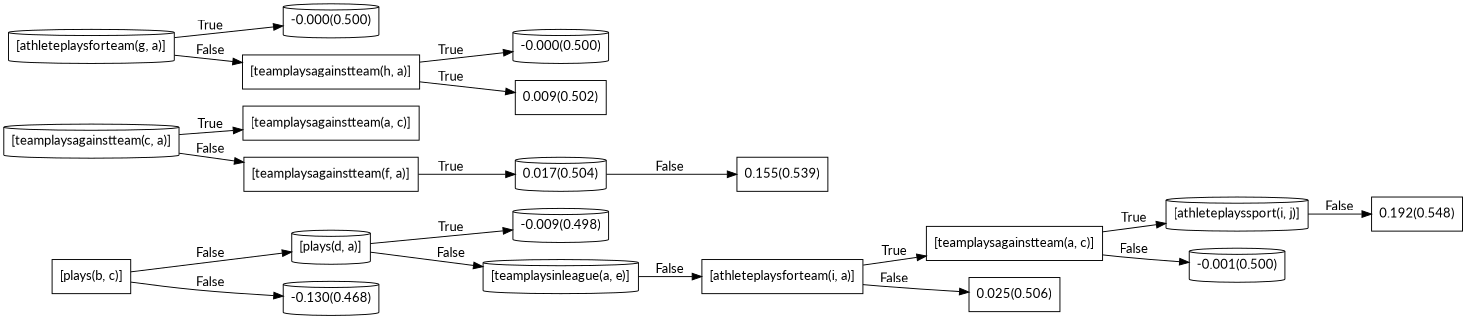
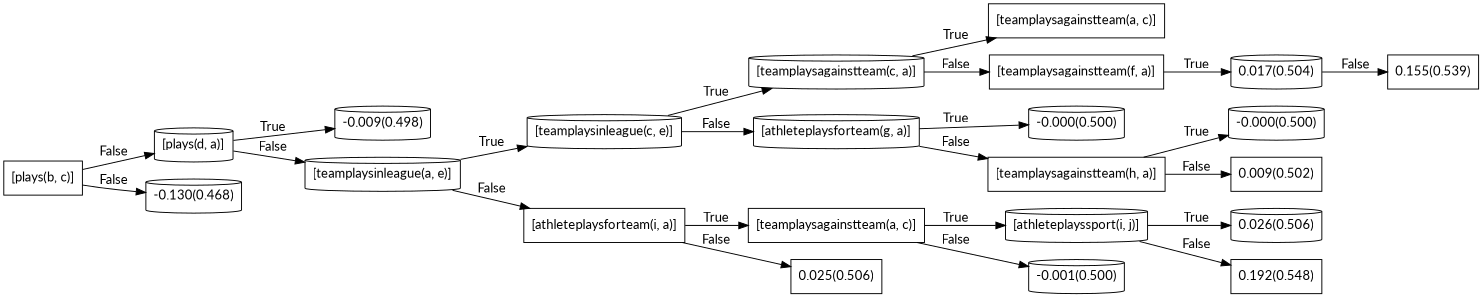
  digraph {
    fontname=Lato
    rankdir=LR
    node [fontname=Lato shape=cylinder]
    edge [fontname=Lato]
    n1 [label="[plays(b, c)]" shape=box]
    n2 [label="[plays(d, a)]"]
    n3 [label="-0.130(0.468)"]
    n4 [label="-0.009(0.498)"]
    n5 [label="[teamplaysinleague(a, e)]"]
+   n6 [label="[teamplaysinleague(c, e)]"]
    n7 [label="[athleteplaysforteam(i, a)]" shape=box]
    n8 [label="[teamplaysagainstteam(c, a)]"]
    n9 [label="[athleteplaysforteam(g, a)]"]
    n10 [label="[teamplaysagainstteam(a, c)]" shape=box]
    n11 [label="0.025(0.506)" shape=box]
    n12 [label="[teamplaysagainstteam(a, c)]" shape=box]
    n13 [label="[teamplaysagainstteam(f, a)]" shape=box]
    n14 [label="-0.000(0.500)"]
    n15 [label="[teamplaysagainstteam(h, a)]" shape=box]
    n16 [label="[athleteplayssport(i, j)]"]
    n17 [label="-0.001(0.500)"]
    n18 [label="0.017(0.504)"]
    n19 [label="-0.000(0.500)"]
    n20 [label="0.009(0.502)" shape=box]
    n21 [label="0.155(0.539)" shape=box]
+   n22 [label="0.026(0.506)"]
    n23 [label="0.192(0.548)" shape=box]
    n1 -> n2 [label=False]
    n1 -> n3 [label=False]
    n2 -> n4 [label=True]
    n2 -> n5 [label=False]
+   n5 -> n6 [label=True]
    n5 -> n7 [label=False]
+   n6 -> n8 [label=True]
+   n6 -> n9 [label=False]
    n7 -> n10 [label=True]
    n7 -> n11 [label=False]
    n8 -> n12 [label=True]
    n8 -> n13 [label=False]
    n9 -> n14 [label=True]
    n9 -> n15 [label=False]
    n10 -> n16 [label=True]
    n10 -> n17 [label=False]
    n13 -> n18 [label=True]
    n15 -> n19 [label=True]
-   n15 -> n20 [label=True]
+   n15 -> n20 [label=False]
+   n16 -> n22 [label=True]
    n16 -> n23 [label=False]
    n18 -> n21 [label=False]
  }
